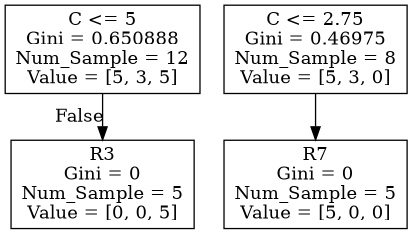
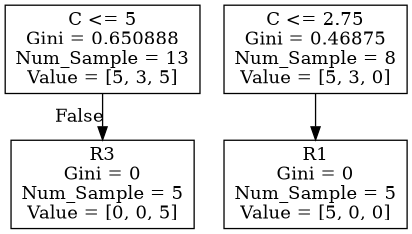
  digraph {
    fontname="DejaVu Serif"
    node [fontname="DejaVu Serif" shape=box]
    edge [fontname="DejaVu Serif"]
-   n1 [label="C <= 5\nGini = 0.650888\nNum_Sample = 12\nValue = [5, 3, 5]"]
+   n1 [label="C <= 5\nGini = 0.650888\nNum_Sample = 13\nValue = [5, 3, 5]"]
    n2 [label="R3\nGini = 0\nNum_Sample = 5\nValue = [0, 0, 5]"]
-   n3 [label="C <= 2.75\nGini = 0.46975\nNum_Sample = 8\nValue = [5, 3, 0]"]
-   n4 [label="R7\nGini = 0\nNum_Sample = 5\nValue = [5, 0, 0]"]
+   n3 [label="C <= 2.75\nGini = 0.46875\nNum_Sample = 8\nValue = [5, 3, 0]"]
+   n4 [label="R1\nGini = 0\nNum_Sample = 5\nValue = [5, 0, 0]"]
    n1 -> n2 [headlabel=False labelangle=45 labeldistance=2.5]
    n3 -> n4
  }
